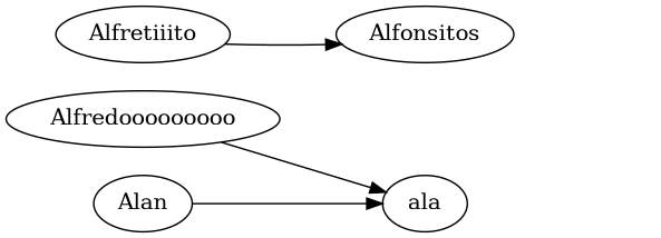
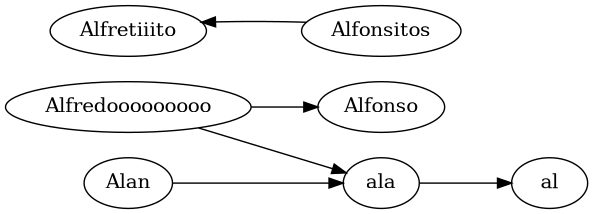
  digraph {
    rankdir=LR
    Alfredooooooooo
+   Alfonso
    ala
    Alfretiiito
    Alfonsitos
    Alan
+   al
+   Alfredooooooooo -> Alfonso
    Alfredooooooooo -> ala
-   Alfretiiito -> Alfonsitos
+   ala -> al
+   Alfonsitos -> Alfretiiito
    Alan -> ala
  }
